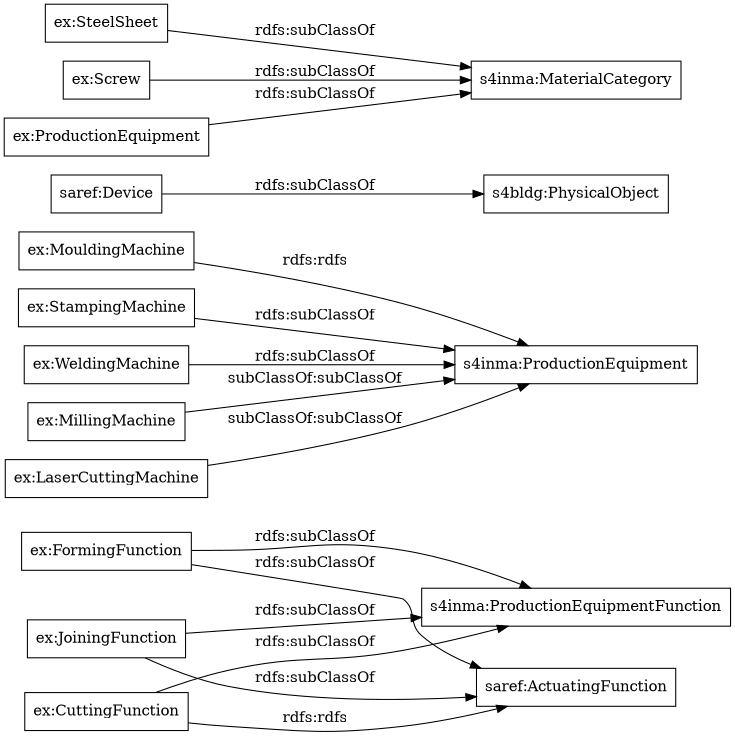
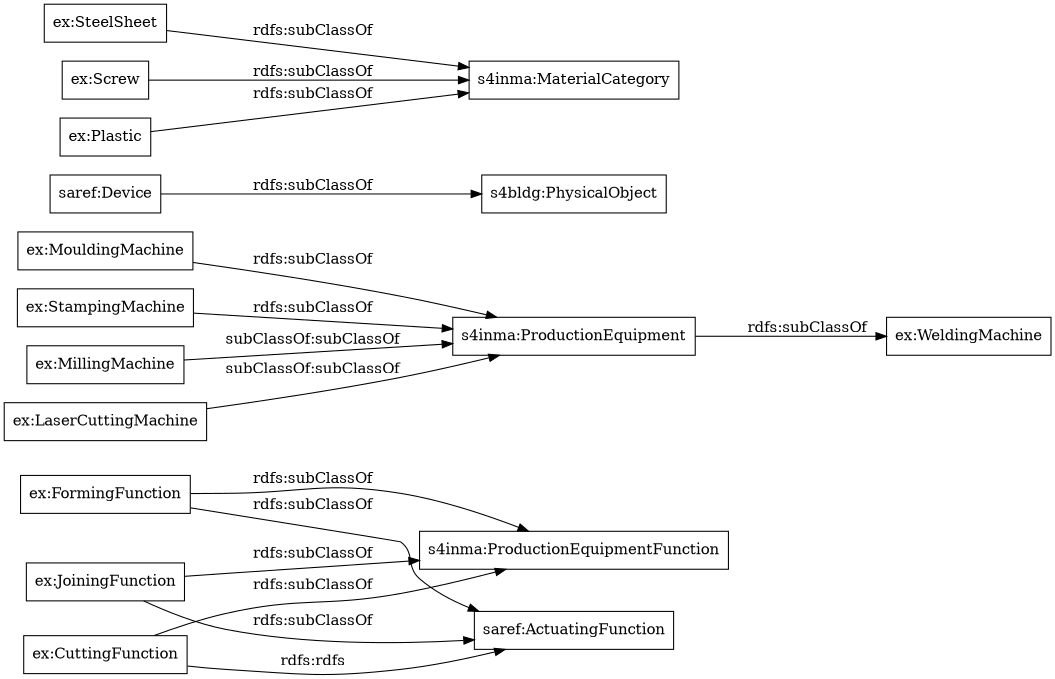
  digraph {
    rankdir=LR
    node [color=black shape=rectangle]
    "ex:JoiningFunction"
    "saref:ActuatingFunction"
    "s4inma:ProductionEquipmentFunction"
    "ex:MouldingMachine"
    "s4inma:ProductionEquipment"
    "ex:StampingMachine"
    "ex:WeldingMachine"
    "saref:Device"
    "s4bldg:PhysicalObject"
    "ex:MillingMachine"
    "ex:LaserCuttingMachine"
    "ex:SteelSheet"
    "s4inma:MaterialCategory"
    "ex:FormingFunction"
    "ex:Screw"
-   "ex:Plastic" [label="ex:ProductionEquipment"]
+   "ex:Plastic"
    "ex:CuttingFunction"
    "ex:JoiningFunction" -> "saref:ActuatingFunction" [label="rdfs:subClassOf"]
    "ex:JoiningFunction" -> "s4inma:ProductionEquipmentFunction" [label="rdfs:subClassOf"]
-   "ex:MouldingMachine" -> "s4inma:ProductionEquipment" [label="rdfs:rdfs"]
+   "ex:MouldingMachine" -> "s4inma:ProductionEquipment" [label="rdfs:subClassOf"]
    "ex:StampingMachine" -> "s4inma:ProductionEquipment" [label="rdfs:subClassOf"]
-   "ex:WeldingMachine" -> "s4inma:ProductionEquipment" [label="rdfs:subClassOf"]
+   "s4inma:ProductionEquipment" -> "ex:WeldingMachine" [label="rdfs:subClassOf"]
    "saref:Device" -> "s4bldg:PhysicalObject" [label="rdfs:subClassOf"]
    "ex:MillingMachine" -> "s4inma:ProductionEquipment" [label="subClassOf:subClassOf"]
    "ex:LaserCuttingMachine" -> "s4inma:ProductionEquipment" [label="subClassOf:subClassOf"]
    "ex:SteelSheet" -> "s4inma:MaterialCategory" [label="rdfs:subClassOf"]
    "ex:FormingFunction" -> "saref:ActuatingFunction" [label="rdfs:subClassOf"]
    "ex:FormingFunction" -> "s4inma:ProductionEquipmentFunction" [label="rdfs:subClassOf"]
    "ex:Screw" -> "s4inma:MaterialCategory" [label="rdfs:subClassOf"]
    "ex:Plastic" -> "s4inma:MaterialCategory" [label="rdfs:subClassOf"]
    "ex:CuttingFunction" -> "saref:ActuatingFunction" [label="rdfs:rdfs"]
    "ex:CuttingFunction" -> "s4inma:ProductionEquipmentFunction" [label="rdfs:subClassOf"]
  }
